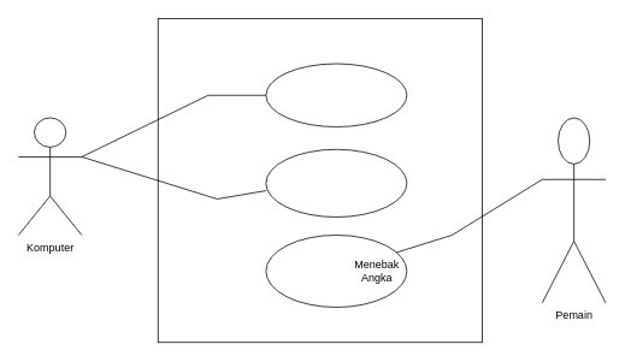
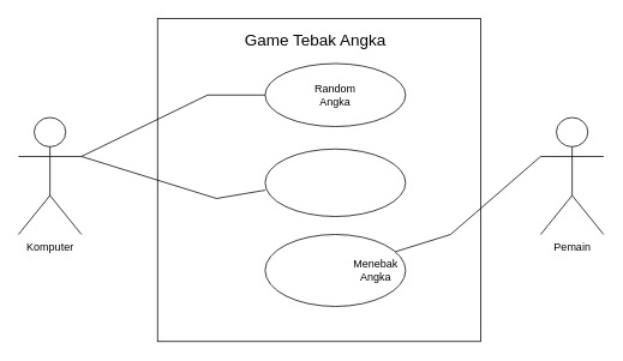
  <mxCell id="0" />
  <mxCell id="1" parent="0" />
  <mxCell id="2" value="" style="whiteSpace=wrap;html=1;aspect=fixed;strokeColor=#000000;fillColor=#FFFFFF;" vertex="1" parent="1"><mxGeometry x="174.5" y="20" width="359" height="359" as="geometry" /></mxCell>
  <mxCell id="3" value="Komputer" style="shape=umlActor;verticalLabelPosition=bottom;verticalAlign=top;html=1;outlineConnect=0;" vertex="1" parent="1"><mxGeometry x="20" y="130" width="70" height="130" as="geometry" /></mxCell>
- <mxCell id="4" value="Pemain" style="shape=umlActor;verticalLabelPosition=bottom;verticalAlign=top;html=1;outlineConnect=0;" vertex="1" parent="1"><mxGeometry x="600" y="130" width="70" height="205" as="geometry" /></mxCell>
+ <mxCell id="4" value="Pemain" style="shape=umlActor;verticalLabelPosition=bottom;verticalAlign=top;html=1;outlineConnect=0;" vertex="1" parent="1"><mxGeometry x="600" y="130" width="70" height="130" as="geometry" /></mxCell>
  <mxCell id="5" value="" style="ellipse;whiteSpace=wrap;html=1;fillColor=#FFFFFF;" vertex="1" parent="1"><mxGeometry x="294" y="70" width="156" height="70" as="geometry" /></mxCell>
  <mxCell id="6" value="" style="ellipse;whiteSpace=wrap;html=1;" vertex="1" parent="1"><mxGeometry x="294" y="165" width="156" height="75" as="geometry" /></mxCell>
  <mxCell id="7" value="" style="ellipse;whiteSpace=wrap;html=1;" vertex="1" parent="1"><mxGeometry x="294" y="260" width="156" height="80" as="geometry" /></mxCell>
  <mxCell id="8" value="" style="endArrow=none;html=1;rounded=0;entryX=0;entryY=0.333;entryDx=0;entryDy=0;entryPerimeter=0;" edge="1" parent="1" source="7" target="4"><mxGeometry width="50" height="50" relative="1" as="geometry"><mxPoint x="340" y="320" as="sourcePoint" /><mxPoint x="390" y="270" as="targetPoint" /><Array as="points"><mxPoint x="500" y="260" /></Array></mxGeometry></mxCell>
  <mxCell id="9" value="" style="endArrow=none;html=1;rounded=0;exitX=1;exitY=0.333;exitDx=0;exitDy=0;exitPerimeter=0;" edge="1" parent="1" source="3" target="5"><mxGeometry width="50" height="50" relative="1" as="geometry"><mxPoint x="100" y="185" as="sourcePoint" /><mxPoint x="274" y="70" as="targetPoint" /><Array as="points"><mxPoint x="230" y="105" /></Array></mxGeometry></mxCell>
  <mxCell id="10" value="" style="endArrow=none;html=1;rounded=0;exitX=1;exitY=0.333;exitDx=0;exitDy=0;exitPerimeter=0;" edge="1" parent="1" source="3"><mxGeometry width="50" height="50" relative="1" as="geometry"><mxPoint x="244" y="260" as="sourcePoint" /><mxPoint x="294" y="210.759" as="targetPoint" /><Array as="points"><mxPoint x="240" y="220" /></Array></mxGeometry></mxCell>
  <mxCell id="11" value="Menebak Angka" style="text;html=1;strokeColor=none;fillColor=none;align=center;verticalAlign=middle;whiteSpace=wrap;rounded=0;" vertex="1" parent="1"><mxGeometry x="387" y="285" width="60" height="30" as="geometry" /></mxCell>
+ <mxCell id="12" value="Random Angka" style="text;html=1;strokeColor=none;fillColor=none;align=center;verticalAlign=middle;whiteSpace=wrap;rounded=0;fontSize=12;" vertex="1" parent="1"><mxGeometry x="342" y="90" width="60" height="30" as="geometry" /></mxCell>
+ <mxCell id="13" value="Game Tebak Angka" style="text;html=1;strokeColor=none;fillColor=none;align=center;verticalAlign=middle;whiteSpace=wrap;rounded=0;fontSize=18;" vertex="1" parent="1"><mxGeometry x="240" y="30" width="220" height="30" as="geometry" /></mxCell>
